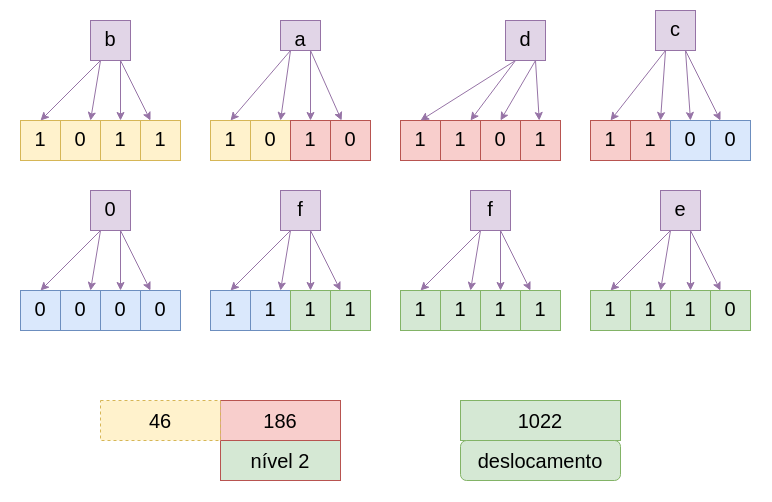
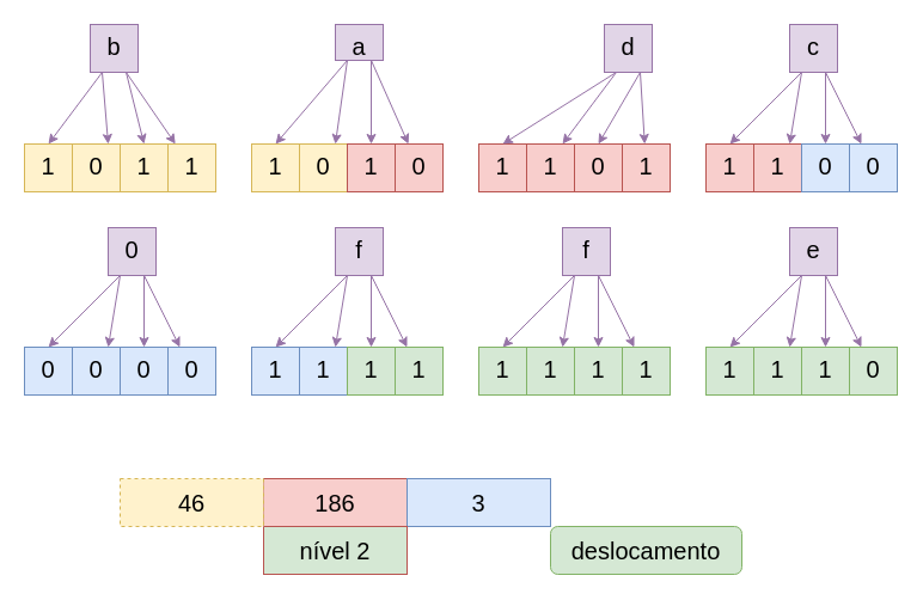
  <mxCell id="0" />
  <mxCell id="1" parent="0" />
  <mxCell id="2" value="1" style="whiteSpace=wrap;html=1;aspect=fixed;fontSize=20;align=center;verticalAlign=top;spacingLeft=0;fillColor=#fff2cc;strokeColor=#d6b656;" parent="1" vertex="1"><mxGeometry x="20" y="120" width="40" height="40" as="geometry" /></mxCell>
  <mxCell id="3" value="0" style="whiteSpace=wrap;html=1;aspect=fixed;fontSize=20;align=center;verticalAlign=top;spacingLeft=0;fillColor=#fff2cc;strokeColor=#d6b656;" parent="1" vertex="1"><mxGeometry x="60" y="120" width="40" height="40" as="geometry" /></mxCell>
  <mxCell id="4" value="1" style="whiteSpace=wrap;html=1;aspect=fixed;fontSize=20;align=center;verticalAlign=top;spacingLeft=0;fillColor=#fff2cc;strokeColor=#d6b656;" parent="1" vertex="1"><mxGeometry x="100" y="120" width="40" height="40" as="geometry" /></mxCell>
  <mxCell id="5" value="1" style="whiteSpace=wrap;html=1;aspect=fixed;fontSize=20;align=center;verticalAlign=top;spacingLeft=0;fillColor=#fff2cc;strokeColor=#d6b656;" parent="1" vertex="1"><mxGeometry x="140" y="120" width="40" height="40" as="geometry" /></mxCell>
- <mxCell id="6" value="b" style="whiteSpace=wrap;html=1;aspect=fixed;fontSize=20;align=center;verticalAlign=top;spacingLeft=0;fillColor=#e1d5e7;strokeColor=#9673a6;" parent="1" vertex="1"><mxGeometry x="90" y="20" width="40" height="40" as="geometry" /></mxCell>
+ <mxCell id="6" value="b" style="whiteSpace=wrap;html=1;aspect=fixed;fontSize=20;align=center;verticalAlign=top;spacingLeft=0;fillColor=#e1d5e7;strokeColor=#9673a6;" parent="1" vertex="1"><mxGeometry x="75" y="20" width="40" height="40" as="geometry" /></mxCell>
  <mxCell id="7" value="" style="endArrow=classic;html=1;fontSize=20;exitX=0.25;exitY=1;exitDx=0;exitDy=0;entryX=0.5;entryY=0;entryDx=0;entryDy=0;fillColor=#e1d5e7;strokeColor=#9673a6;" parent="1" source="6" target="2" edge="1"><mxGeometry width="50" height="50" relative="1" as="geometry"><mxPoint x="300" y="200" as="sourcePoint" /><mxPoint x="350" y="150" as="targetPoint" /></mxGeometry></mxCell>
  <mxCell id="8" value="" style="endArrow=classic;html=1;fontSize=20;exitX=0.25;exitY=1;exitDx=0;exitDy=0;entryX=0.75;entryY=0;entryDx=0;entryDy=0;fillColor=#e1d5e7;strokeColor=#9673a6;" parent="1" source="6" target="3" edge="1"><mxGeometry width="50" height="50" relative="1" as="geometry"><mxPoint x="110" y="70" as="sourcePoint" /><mxPoint x="50" y="130" as="targetPoint" /></mxGeometry></mxCell>
  <mxCell id="9" value="" style="endArrow=classic;html=1;fontSize=20;exitX=0.75;exitY=1;exitDx=0;exitDy=0;entryX=0.5;entryY=0;entryDx=0;entryDy=0;fillColor=#e1d5e7;strokeColor=#9673a6;" parent="1" source="6" target="4" edge="1"><mxGeometry width="50" height="50" relative="1" as="geometry"><mxPoint x="120" y="80" as="sourcePoint" /><mxPoint x="60" y="140" as="targetPoint" /></mxGeometry></mxCell>
  <mxCell id="10" value="" style="endArrow=classic;html=1;fontSize=20;exitX=0.75;exitY=1;exitDx=0;exitDy=0;fillColor=#e1d5e7;strokeColor=#9673a6;" parent="1" source="6" target="5" edge="1"><mxGeometry width="50" height="50" relative="1" as="geometry"><mxPoint x="130" y="60" as="sourcePoint" /><mxPoint x="70" y="150" as="targetPoint" /></mxGeometry></mxCell>
  <mxCell id="11" value="1" style="whiteSpace=wrap;html=1;aspect=fixed;fontSize=20;align=center;verticalAlign=top;spacingLeft=0;fillColor=#fff2cc;strokeColor=#d6b656;" parent="1" vertex="1"><mxGeometry x="210" y="120" width="40" height="40" as="geometry" /></mxCell>
  <mxCell id="12" value="0" style="whiteSpace=wrap;html=1;aspect=fixed;fontSize=20;align=center;verticalAlign=top;spacingLeft=0;fillColor=#fff2cc;strokeColor=#d6b656;" parent="1" vertex="1"><mxGeometry x="250" y="120" width="40" height="40" as="geometry" /></mxCell>
  <mxCell id="13" value="1" style="whiteSpace=wrap;html=1;aspect=fixed;fontSize=20;align=center;verticalAlign=top;spacingLeft=0;fillColor=#f8cecc;strokeColor=#b85450;" parent="1" vertex="1"><mxGeometry x="290" y="120" width="40" height="40" as="geometry" /></mxCell>
  <mxCell id="14" value="0" style="whiteSpace=wrap;html=1;aspect=fixed;fontSize=20;align=center;verticalAlign=top;spacingLeft=0;fillColor=#f8cecc;strokeColor=#b85450;" parent="1" vertex="1"><mxGeometry x="330" y="120" width="40" height="40" as="geometry" /></mxCell>
  <mxCell id="15" value="a" style="whiteSpace=wrap;html=1;aspect=fixed;fontSize=20;align=center;verticalAlign=top;spacingLeft=0;fillColor=#e1d5e7;strokeColor=#9673a6;" parent="1" vertex="1"><mxGeometry x="280" y="20" width="40" height="30" as="geometry" /></mxCell>
  <mxCell id="16" value="" style="endArrow=classic;html=1;fontSize=20;exitX=0.25;exitY=1;exitDx=0;exitDy=0;entryX=0.5;entryY=0;entryDx=0;entryDy=0;fillColor=#e1d5e7;strokeColor=#9673a6;" parent="1" source="15" target="11" edge="1"><mxGeometry width="50" height="50" relative="1" as="geometry"><mxPoint x="490" y="200" as="sourcePoint" /><mxPoint x="540" y="150" as="targetPoint" /></mxGeometry></mxCell>
  <mxCell id="17" value="" style="endArrow=classic;html=1;fontSize=20;exitX=0.25;exitY=1;exitDx=0;exitDy=0;entryX=0.75;entryY=0;entryDx=0;entryDy=0;fillColor=#e1d5e7;strokeColor=#9673a6;" parent="1" source="15" target="12" edge="1"><mxGeometry width="50" height="50" relative="1" as="geometry"><mxPoint x="300" y="70" as="sourcePoint" /><mxPoint x="240" y="130" as="targetPoint" /></mxGeometry></mxCell>
  <mxCell id="18" value="" style="endArrow=classic;html=1;fontSize=20;exitX=0.75;exitY=1;exitDx=0;exitDy=0;entryX=0.5;entryY=0;entryDx=0;entryDy=0;fillColor=#e1d5e7;strokeColor=#9673a6;" parent="1" source="15" target="13" edge="1"><mxGeometry width="50" height="50" relative="1" as="geometry"><mxPoint x="310" y="80" as="sourcePoint" /><mxPoint x="250" y="140" as="targetPoint" /></mxGeometry></mxCell>
  <mxCell id="19" value="" style="endArrow=classic;html=1;fontSize=20;exitX=0.75;exitY=1;exitDx=0;exitDy=0;fillColor=#e1d5e7;strokeColor=#9673a6;" parent="1" source="15" target="14" edge="1"><mxGeometry width="50" height="50" relative="1" as="geometry"><mxPoint x="320" y="60" as="sourcePoint" /><mxPoint x="260" y="150" as="targetPoint" /></mxGeometry></mxCell>
  <mxCell id="20" value="1" style="whiteSpace=wrap;html=1;aspect=fixed;fontSize=20;align=center;verticalAlign=top;spacingLeft=0;fillColor=#f8cecc;strokeColor=#b85450;" parent="1" vertex="1"><mxGeometry x="400" y="120" width="40" height="40" as="geometry" /></mxCell>
  <mxCell id="21" value="1" style="whiteSpace=wrap;html=1;aspect=fixed;fontSize=20;align=center;verticalAlign=top;spacingLeft=0;fillColor=#f8cecc;strokeColor=#b85450;" parent="1" vertex="1"><mxGeometry x="440" y="120" width="40" height="40" as="geometry" /></mxCell>
  <mxCell id="22" value="0" style="whiteSpace=wrap;html=1;aspect=fixed;fontSize=20;align=center;verticalAlign=top;spacingLeft=0;fillColor=#f8cecc;strokeColor=#b85450;" parent="1" vertex="1"><mxGeometry x="480" y="120" width="40" height="40" as="geometry" /></mxCell>
  <mxCell id="23" value="1" style="whiteSpace=wrap;html=1;aspect=fixed;fontSize=20;align=center;verticalAlign=top;spacingLeft=0;fillColor=#f8cecc;strokeColor=#b85450;" parent="1" vertex="1"><mxGeometry x="520" y="120" width="40" height="40" as="geometry" /></mxCell>
  <mxCell id="24" value="d" style="whiteSpace=wrap;html=1;aspect=fixed;fontSize=20;align=center;verticalAlign=top;spacingLeft=0;fillColor=#e1d5e7;strokeColor=#9673a6;" parent="1" vertex="1"><mxGeometry x="505" y="20" width="40" height="40" as="geometry" /></mxCell>
  <mxCell id="25" value="" style="endArrow=classic;html=1;fontSize=20;exitX=0.25;exitY=1;exitDx=0;exitDy=0;entryX=0.5;entryY=0;entryDx=0;entryDy=0;fillColor=#e1d5e7;strokeColor=#9673a6;" parent="1" source="24" target="20" edge="1"><mxGeometry width="50" height="50" relative="1" as="geometry"><mxPoint x="680" y="200" as="sourcePoint" /><mxPoint x="730" y="150" as="targetPoint" /></mxGeometry></mxCell>
  <mxCell id="26" value="" style="endArrow=classic;html=1;fontSize=20;exitX=0.25;exitY=1;exitDx=0;exitDy=0;entryX=0.75;entryY=0;entryDx=0;entryDy=0;fillColor=#e1d5e7;strokeColor=#9673a6;" parent="1" source="24" target="21" edge="1"><mxGeometry width="50" height="50" relative="1" as="geometry"><mxPoint x="490" y="70" as="sourcePoint" /><mxPoint x="430" y="130" as="targetPoint" /></mxGeometry></mxCell>
  <mxCell id="27" value="" style="endArrow=classic;html=1;fontSize=20;exitX=0.75;exitY=1;exitDx=0;exitDy=0;entryX=0.5;entryY=0;entryDx=0;entryDy=0;fillColor=#e1d5e7;strokeColor=#9673a6;" parent="1" source="24" target="22" edge="1"><mxGeometry width="50" height="50" relative="1" as="geometry"><mxPoint x="500" y="80" as="sourcePoint" /><mxPoint x="440" y="140" as="targetPoint" /></mxGeometry></mxCell>
  <mxCell id="28" value="" style="endArrow=classic;html=1;fontSize=20;exitX=0.75;exitY=1;exitDx=0;exitDy=0;fillColor=#e1d5e7;strokeColor=#9673a6;" parent="1" source="24" target="23" edge="1"><mxGeometry width="50" height="50" relative="1" as="geometry"><mxPoint x="510" y="60" as="sourcePoint" /><mxPoint x="450" y="150" as="targetPoint" /></mxGeometry></mxCell>
  <mxCell id="29" value="1" style="whiteSpace=wrap;html=1;aspect=fixed;fontSize=20;align=center;verticalAlign=top;spacingLeft=0;fillColor=#f8cecc;strokeColor=#b85450;" parent="1" vertex="1"><mxGeometry x="590" y="120" width="40" height="40" as="geometry" /></mxCell>
  <mxCell id="30" value="1" style="whiteSpace=wrap;html=1;aspect=fixed;fontSize=20;align=center;verticalAlign=top;spacingLeft=0;fillColor=#f8cecc;strokeColor=#b85450;" parent="1" vertex="1"><mxGeometry x="630" y="120" width="40" height="40" as="geometry" /></mxCell>
  <mxCell id="31" value="0" style="whiteSpace=wrap;html=1;aspect=fixed;fontSize=20;align=center;verticalAlign=top;spacingLeft=0;fillColor=#dae8fc;strokeColor=#6c8ebf;" parent="1" vertex="1"><mxGeometry x="670" y="120" width="40" height="40" as="geometry" /></mxCell>
  <mxCell id="32" value="0" style="whiteSpace=wrap;html=1;aspect=fixed;fontSize=20;align=center;verticalAlign=top;spacingLeft=0;fillColor=#dae8fc;strokeColor=#6c8ebf;" parent="1" vertex="1"><mxGeometry x="710" y="120" width="40" height="40" as="geometry" /></mxCell>
- <mxCell id="33" value="c" style="whiteSpace=wrap;html=1;aspect=fixed;fontSize=20;align=center;verticalAlign=top;spacingLeft=0;fillColor=#e1d5e7;strokeColor=#9673a6;" parent="1" vertex="1"><mxGeometry x="655" y="10" width="40" height="40" as="geometry" /></mxCell>
+ <mxCell id="33" value="c" style="whiteSpace=wrap;html=1;aspect=fixed;fontSize=20;align=center;verticalAlign=top;spacingLeft=0;fillColor=#e1d5e7;strokeColor=#9673a6;" parent="1" vertex="1"><mxGeometry x="660" y="20" width="40" height="40" as="geometry" /></mxCell>
  <mxCell id="34" value="" style="endArrow=classic;html=1;fontSize=20;exitX=0.25;exitY=1;exitDx=0;exitDy=0;entryX=0.5;entryY=0;entryDx=0;entryDy=0;fillColor=#e1d5e7;strokeColor=#9673a6;" parent="1" source="33" target="29" edge="1"><mxGeometry width="50" height="50" relative="1" as="geometry"><mxPoint x="870" y="200" as="sourcePoint" /><mxPoint x="920" y="150" as="targetPoint" /></mxGeometry></mxCell>
  <mxCell id="35" value="" style="endArrow=classic;html=1;fontSize=20;exitX=0.25;exitY=1;exitDx=0;exitDy=0;entryX=0.75;entryY=0;entryDx=0;entryDy=0;fillColor=#e1d5e7;strokeColor=#9673a6;" parent="1" source="33" target="30" edge="1"><mxGeometry width="50" height="50" relative="1" as="geometry"><mxPoint x="680" y="70" as="sourcePoint" /><mxPoint x="620" y="130" as="targetPoint" /></mxGeometry></mxCell>
  <mxCell id="36" value="" style="endArrow=classic;html=1;fontSize=20;exitX=0.75;exitY=1;exitDx=0;exitDy=0;entryX=0.5;entryY=0;entryDx=0;entryDy=0;fillColor=#e1d5e7;strokeColor=#9673a6;" parent="1" source="33" target="31" edge="1"><mxGeometry width="50" height="50" relative="1" as="geometry"><mxPoint x="690" y="80" as="sourcePoint" /><mxPoint x="630" y="140" as="targetPoint" /></mxGeometry></mxCell>
  <mxCell id="37" value="" style="endArrow=classic;html=1;fontSize=20;exitX=0.75;exitY=1;exitDx=0;exitDy=0;fillColor=#e1d5e7;strokeColor=#9673a6;" parent="1" source="33" target="32" edge="1"><mxGeometry width="50" height="50" relative="1" as="geometry"><mxPoint x="700" y="60" as="sourcePoint" /><mxPoint x="640" y="150" as="targetPoint" /></mxGeometry></mxCell>
  <mxCell id="38" value="0" style="whiteSpace=wrap;html=1;aspect=fixed;fontSize=20;align=center;verticalAlign=top;spacingLeft=0;fillColor=#dae8fc;strokeColor=#6c8ebf;" parent="1" vertex="1"><mxGeometry x="20" y="290" width="40" height="40" as="geometry" /></mxCell>
  <mxCell id="39" value="0" style="whiteSpace=wrap;html=1;aspect=fixed;fontSize=20;align=center;verticalAlign=top;spacingLeft=0;fillColor=#dae8fc;strokeColor=#6c8ebf;" parent="1" vertex="1"><mxGeometry x="60" y="290" width="40" height="40" as="geometry" /></mxCell>
  <mxCell id="40" value="0" style="whiteSpace=wrap;html=1;aspect=fixed;fontSize=20;align=center;verticalAlign=top;spacingLeft=0;fillColor=#dae8fc;strokeColor=#6c8ebf;" parent="1" vertex="1"><mxGeometry x="100" y="290" width="40" height="40" as="geometry" /></mxCell>
  <mxCell id="41" value="0" style="whiteSpace=wrap;html=1;aspect=fixed;fontSize=20;align=center;verticalAlign=top;spacingLeft=0;fillColor=#dae8fc;strokeColor=#6c8ebf;" parent="1" vertex="1"><mxGeometry x="140" y="290" width="40" height="40" as="geometry" /></mxCell>
  <mxCell id="42" value="0" style="whiteSpace=wrap;html=1;aspect=fixed;fontSize=20;align=center;verticalAlign=top;spacingLeft=0;fillColor=#e1d5e7;strokeColor=#9673a6;" parent="1" vertex="1"><mxGeometry x="90" y="190" width="40" height="40" as="geometry" /></mxCell>
  <mxCell id="43" value="" style="endArrow=classic;html=1;fontSize=20;exitX=0.25;exitY=1;exitDx=0;exitDy=0;entryX=0.5;entryY=0;entryDx=0;entryDy=0;fillColor=#e1d5e7;strokeColor=#9673a6;" parent="1" source="42" target="38" edge="1"><mxGeometry width="50" height="50" relative="1" as="geometry"><mxPoint x="300" y="370" as="sourcePoint" /><mxPoint x="350" y="320" as="targetPoint" /></mxGeometry></mxCell>
  <mxCell id="44" value="" style="endArrow=classic;html=1;fontSize=20;exitX=0.25;exitY=1;exitDx=0;exitDy=0;entryX=0.75;entryY=0;entryDx=0;entryDy=0;fillColor=#e1d5e7;strokeColor=#9673a6;" parent="1" source="42" target="39" edge="1"><mxGeometry width="50" height="50" relative="1" as="geometry"><mxPoint x="110" y="240" as="sourcePoint" /><mxPoint x="50" y="300" as="targetPoint" /></mxGeometry></mxCell>
  <mxCell id="45" value="" style="endArrow=classic;html=1;fontSize=20;exitX=0.75;exitY=1;exitDx=0;exitDy=0;entryX=0.5;entryY=0;entryDx=0;entryDy=0;fillColor=#e1d5e7;strokeColor=#9673a6;" parent="1" source="42" target="40" edge="1"><mxGeometry width="50" height="50" relative="1" as="geometry"><mxPoint x="120" y="250" as="sourcePoint" /><mxPoint x="60" y="310" as="targetPoint" /></mxGeometry></mxCell>
  <mxCell id="46" value="" style="endArrow=classic;html=1;fontSize=20;exitX=0.75;exitY=1;exitDx=0;exitDy=0;fillColor=#e1d5e7;strokeColor=#9673a6;" parent="1" source="42" target="41" edge="1"><mxGeometry width="50" height="50" relative="1" as="geometry"><mxPoint x="130" y="230" as="sourcePoint" /><mxPoint x="70" y="320" as="targetPoint" /></mxGeometry></mxCell>
  <mxCell id="47" value="1" style="whiteSpace=wrap;html=1;aspect=fixed;fontSize=20;align=center;verticalAlign=top;spacingLeft=0;fillColor=#dae8fc;strokeColor=#6c8ebf;" parent="1" vertex="1"><mxGeometry x="210" y="290" width="40" height="40" as="geometry" /></mxCell>
  <mxCell id="48" value="1" style="whiteSpace=wrap;html=1;aspect=fixed;fontSize=20;align=center;verticalAlign=top;spacingLeft=0;fillColor=#dae8fc;strokeColor=#6c8ebf;" parent="1" vertex="1"><mxGeometry x="250" y="290" width="40" height="40" as="geometry" /></mxCell>
  <mxCell id="49" value="1" style="whiteSpace=wrap;html=1;aspect=fixed;fontSize=20;align=center;verticalAlign=top;spacingLeft=0;fillColor=#d5e8d4;strokeColor=#82b366;" parent="1" vertex="1"><mxGeometry x="290" y="290" width="40" height="40" as="geometry" /></mxCell>
  <mxCell id="50" value="1" style="whiteSpace=wrap;html=1;aspect=fixed;fontSize=20;align=center;verticalAlign=top;spacingLeft=0;fillColor=#d5e8d4;strokeColor=#82b366;" parent="1" vertex="1"><mxGeometry x="330" y="290" width="40" height="40" as="geometry" /></mxCell>
  <mxCell id="51" value="f" style="whiteSpace=wrap;html=1;aspect=fixed;fontSize=20;align=center;verticalAlign=top;spacingLeft=0;fillColor=#e1d5e7;strokeColor=#9673a6;" parent="1" vertex="1"><mxGeometry x="280" y="190" width="40" height="40" as="geometry" /></mxCell>
  <mxCell id="52" value="" style="endArrow=classic;html=1;fontSize=20;exitX=0.25;exitY=1;exitDx=0;exitDy=0;entryX=0.5;entryY=0;entryDx=0;entryDy=0;fillColor=#e1d5e7;strokeColor=#9673a6;" parent="1" source="51" target="47" edge="1"><mxGeometry width="50" height="50" relative="1" as="geometry"><mxPoint x="490" y="370" as="sourcePoint" /><mxPoint x="540" y="320" as="targetPoint" /></mxGeometry></mxCell>
  <mxCell id="53" value="" style="endArrow=classic;html=1;fontSize=20;exitX=0.25;exitY=1;exitDx=0;exitDy=0;entryX=0.75;entryY=0;entryDx=0;entryDy=0;fillColor=#e1d5e7;strokeColor=#9673a6;" parent="1" source="51" target="48" edge="1"><mxGeometry width="50" height="50" relative="1" as="geometry"><mxPoint x="300" y="240" as="sourcePoint" /><mxPoint x="240" y="300" as="targetPoint" /></mxGeometry></mxCell>
  <mxCell id="54" value="" style="endArrow=classic;html=1;fontSize=20;exitX=0.75;exitY=1;exitDx=0;exitDy=0;entryX=0.5;entryY=0;entryDx=0;entryDy=0;fillColor=#e1d5e7;strokeColor=#9673a6;" parent="1" source="51" target="49" edge="1"><mxGeometry width="50" height="50" relative="1" as="geometry"><mxPoint x="310" y="250" as="sourcePoint" /><mxPoint x="250" y="310" as="targetPoint" /></mxGeometry></mxCell>
  <mxCell id="55" value="" style="endArrow=classic;html=1;fontSize=20;exitX=0.75;exitY=1;exitDx=0;exitDy=0;fillColor=#e1d5e7;strokeColor=#9673a6;" parent="1" source="51" target="50" edge="1"><mxGeometry width="50" height="50" relative="1" as="geometry"><mxPoint x="320" y="230" as="sourcePoint" /><mxPoint x="260" y="320" as="targetPoint" /></mxGeometry></mxCell>
  <mxCell id="56" value="1" style="whiteSpace=wrap;html=1;aspect=fixed;fontSize=20;align=center;verticalAlign=top;spacingLeft=0;fillColor=#d5e8d4;strokeColor=#82b366;" parent="1" vertex="1"><mxGeometry x="400" y="290" width="40" height="40" as="geometry" /></mxCell>
  <mxCell id="57" value="1" style="whiteSpace=wrap;html=1;aspect=fixed;fontSize=20;align=center;verticalAlign=top;spacingLeft=0;fillColor=#d5e8d4;strokeColor=#82b366;" parent="1" vertex="1"><mxGeometry x="440" y="290" width="40" height="40" as="geometry" /></mxCell>
  <mxCell id="58" value="1" style="whiteSpace=wrap;html=1;aspect=fixed;fontSize=20;align=center;verticalAlign=top;spacingLeft=0;fillColor=#d5e8d4;strokeColor=#82b366;" parent="1" vertex="1"><mxGeometry x="480" y="290" width="40" height="40" as="geometry" /></mxCell>
  <mxCell id="59" value="1" style="whiteSpace=wrap;html=1;aspect=fixed;fontSize=20;align=center;verticalAlign=top;spacingLeft=0;fillColor=#d5e8d4;strokeColor=#82b366;" parent="1" vertex="1"><mxGeometry x="520" y="290" width="40" height="40" as="geometry" /></mxCell>
  <mxCell id="60" value="f" style="whiteSpace=wrap;html=1;aspect=fixed;fontSize=20;align=center;verticalAlign=top;spacingLeft=0;fillColor=#e1d5e7;strokeColor=#9673a6;" parent="1" vertex="1"><mxGeometry x="470" y="190" width="40" height="40" as="geometry" /></mxCell>
  <mxCell id="61" value="" style="endArrow=classic;html=1;fontSize=20;exitX=0.25;exitY=1;exitDx=0;exitDy=0;entryX=0.5;entryY=0;entryDx=0;entryDy=0;fillColor=#e1d5e7;strokeColor=#9673a6;" parent="1" source="60" target="56" edge="1"><mxGeometry width="50" height="50" relative="1" as="geometry"><mxPoint x="680" y="370" as="sourcePoint" /><mxPoint x="730" y="320" as="targetPoint" /></mxGeometry></mxCell>
  <mxCell id="62" value="" style="endArrow=classic;html=1;fontSize=20;exitX=0.25;exitY=1;exitDx=0;exitDy=0;entryX=0.75;entryY=0;entryDx=0;entryDy=0;fillColor=#e1d5e7;strokeColor=#9673a6;" parent="1" source="60" target="57" edge="1"><mxGeometry width="50" height="50" relative="1" as="geometry"><mxPoint x="490" y="240" as="sourcePoint" /><mxPoint x="430" y="300" as="targetPoint" /></mxGeometry></mxCell>
  <mxCell id="63" value="" style="endArrow=classic;html=1;fontSize=20;exitX=0.75;exitY=1;exitDx=0;exitDy=0;entryX=0.5;entryY=0;entryDx=0;entryDy=0;fillColor=#e1d5e7;strokeColor=#9673a6;" parent="1" source="60" target="58" edge="1"><mxGeometry width="50" height="50" relative="1" as="geometry"><mxPoint x="500" y="250" as="sourcePoint" /><mxPoint x="440" y="310" as="targetPoint" /></mxGeometry></mxCell>
  <mxCell id="64" value="" style="endArrow=classic;html=1;fontSize=20;exitX=0.75;exitY=1;exitDx=0;exitDy=0;fillColor=#e1d5e7;strokeColor=#9673a6;" parent="1" source="60" target="59" edge="1"><mxGeometry width="50" height="50" relative="1" as="geometry"><mxPoint x="510" y="230" as="sourcePoint" /><mxPoint x="450" y="320" as="targetPoint" /></mxGeometry></mxCell>
  <mxCell id="65" value="1" style="whiteSpace=wrap;html=1;aspect=fixed;fontSize=20;align=center;verticalAlign=top;spacingLeft=0;fillColor=#d5e8d4;strokeColor=#82b366;" parent="1" vertex="1"><mxGeometry x="590" y="290" width="40" height="40" as="geometry" /></mxCell>
  <mxCell id="66" value="1" style="whiteSpace=wrap;html=1;aspect=fixed;fontSize=20;align=center;verticalAlign=top;spacingLeft=0;fillColor=#d5e8d4;strokeColor=#82b366;" parent="1" vertex="1"><mxGeometry x="630" y="290" width="40" height="40" as="geometry" /></mxCell>
  <mxCell id="67" value="1" style="whiteSpace=wrap;html=1;aspect=fixed;fontSize=20;align=center;verticalAlign=top;spacingLeft=0;fillColor=#d5e8d4;strokeColor=#82b366;" parent="1" vertex="1"><mxGeometry x="670" y="290" width="40" height="40" as="geometry" /></mxCell>
  <mxCell id="68" value="0" style="whiteSpace=wrap;html=1;aspect=fixed;fontSize=20;align=center;verticalAlign=top;spacingLeft=0;fillColor=#d5e8d4;strokeColor=#82b366;" parent="1" vertex="1"><mxGeometry x="710" y="290" width="40" height="40" as="geometry" /></mxCell>
  <mxCell id="69" value="e" style="whiteSpace=wrap;html=1;aspect=fixed;fontSize=20;align=center;verticalAlign=top;spacingLeft=0;fillColor=#e1d5e7;strokeColor=#9673a6;" parent="1" vertex="1"><mxGeometry x="660" y="190" width="40" height="40" as="geometry" /></mxCell>
  <mxCell id="70" value="" style="endArrow=classic;html=1;fontSize=20;exitX=0.25;exitY=1;exitDx=0;exitDy=0;entryX=0.5;entryY=0;entryDx=0;entryDy=0;fillColor=#e1d5e7;strokeColor=#9673a6;" parent="1" source="69" target="65" edge="1"><mxGeometry width="50" height="50" relative="1" as="geometry"><mxPoint x="870" y="370" as="sourcePoint" /><mxPoint x="920" y="320" as="targetPoint" /></mxGeometry></mxCell>
  <mxCell id="71" value="" style="endArrow=classic;html=1;fontSize=20;exitX=0.25;exitY=1;exitDx=0;exitDy=0;entryX=0.75;entryY=0;entryDx=0;entryDy=0;fillColor=#e1d5e7;strokeColor=#9673a6;" parent="1" source="69" target="66" edge="1"><mxGeometry width="50" height="50" relative="1" as="geometry"><mxPoint x="680" y="240" as="sourcePoint" /><mxPoint x="620" y="300" as="targetPoint" /></mxGeometry></mxCell>
  <mxCell id="72" value="" style="endArrow=classic;html=1;fontSize=20;exitX=0.75;exitY=1;exitDx=0;exitDy=0;entryX=0.5;entryY=0;entryDx=0;entryDy=0;fillColor=#e1d5e7;strokeColor=#9673a6;" parent="1" source="69" target="67" edge="1"><mxGeometry width="50" height="50" relative="1" as="geometry"><mxPoint x="690" y="250" as="sourcePoint" /><mxPoint x="630" y="310" as="targetPoint" /></mxGeometry></mxCell>
  <mxCell id="73" value="" style="endArrow=classic;html=1;fontSize=20;exitX=0.75;exitY=1;exitDx=0;exitDy=0;fillColor=#e1d5e7;strokeColor=#9673a6;" parent="1" source="69" target="68" edge="1"><mxGeometry width="50" height="50" relative="1" as="geometry"><mxPoint x="700" y="230" as="sourcePoint" /><mxPoint x="640" y="320" as="targetPoint" /></mxGeometry></mxCell>
  <mxCell id="74" value="186" style="rounded=0;whiteSpace=wrap;html=1;fontSize=20;align=center;fillColor=#f8cecc;strokeColor=#b85450;" parent="1" vertex="1"><mxGeometry x="220" y="400" width="120" height="40" as="geometry" /></mxCell>
- <mxCell id="76" value="1022" style="rounded=0;whiteSpace=wrap;html=1;fontSize=20;align=center;fillColor=#d5e8d4;strokeColor=#82b366;" parent="1" vertex="1"><mxGeometry x="460" y="400" width="160" height="40" as="geometry" /></mxCell>
+ <mxCell id="75" value="3" style="rounded=0;whiteSpace=wrap;html=1;fontSize=20;align=center;fillColor=#dae8fc;strokeColor=#6c8ebf;" parent="1" vertex="1"><mxGeometry x="340" y="400" width="120" height="40" as="geometry" /></mxCell>
  <mxCell id="77" value="nível 2" style="rounded=0;whiteSpace=wrap;html=1;fontSize=20;align=center;fillColor=#d5e8d4;strokeColor=#b85450;" parent="1" vertex="1"><mxGeometry x="220" y="440" width="120" height="40" as="geometry" /></mxCell>
  <mxCell id="78" value="deslocamento" style="whiteSpace=wrap;html=1;fontSize=20;align=center;fillColor=#d5e8d4;strokeColor=#82b366;rounded=1;" parent="1" vertex="1"><mxGeometry x="460" y="440" width="160" height="40" as="geometry" /></mxCell>
  <mxCell id="79" value="46" style="rounded=0;whiteSpace=wrap;html=1;fontSize=20;align=center;fillColor=#fff2cc;strokeColor=#d6b656;dashed=1;" parent="1" vertex="1"><mxGeometry x="100" y="400" width="120" height="40" as="geometry" /></mxCell>
